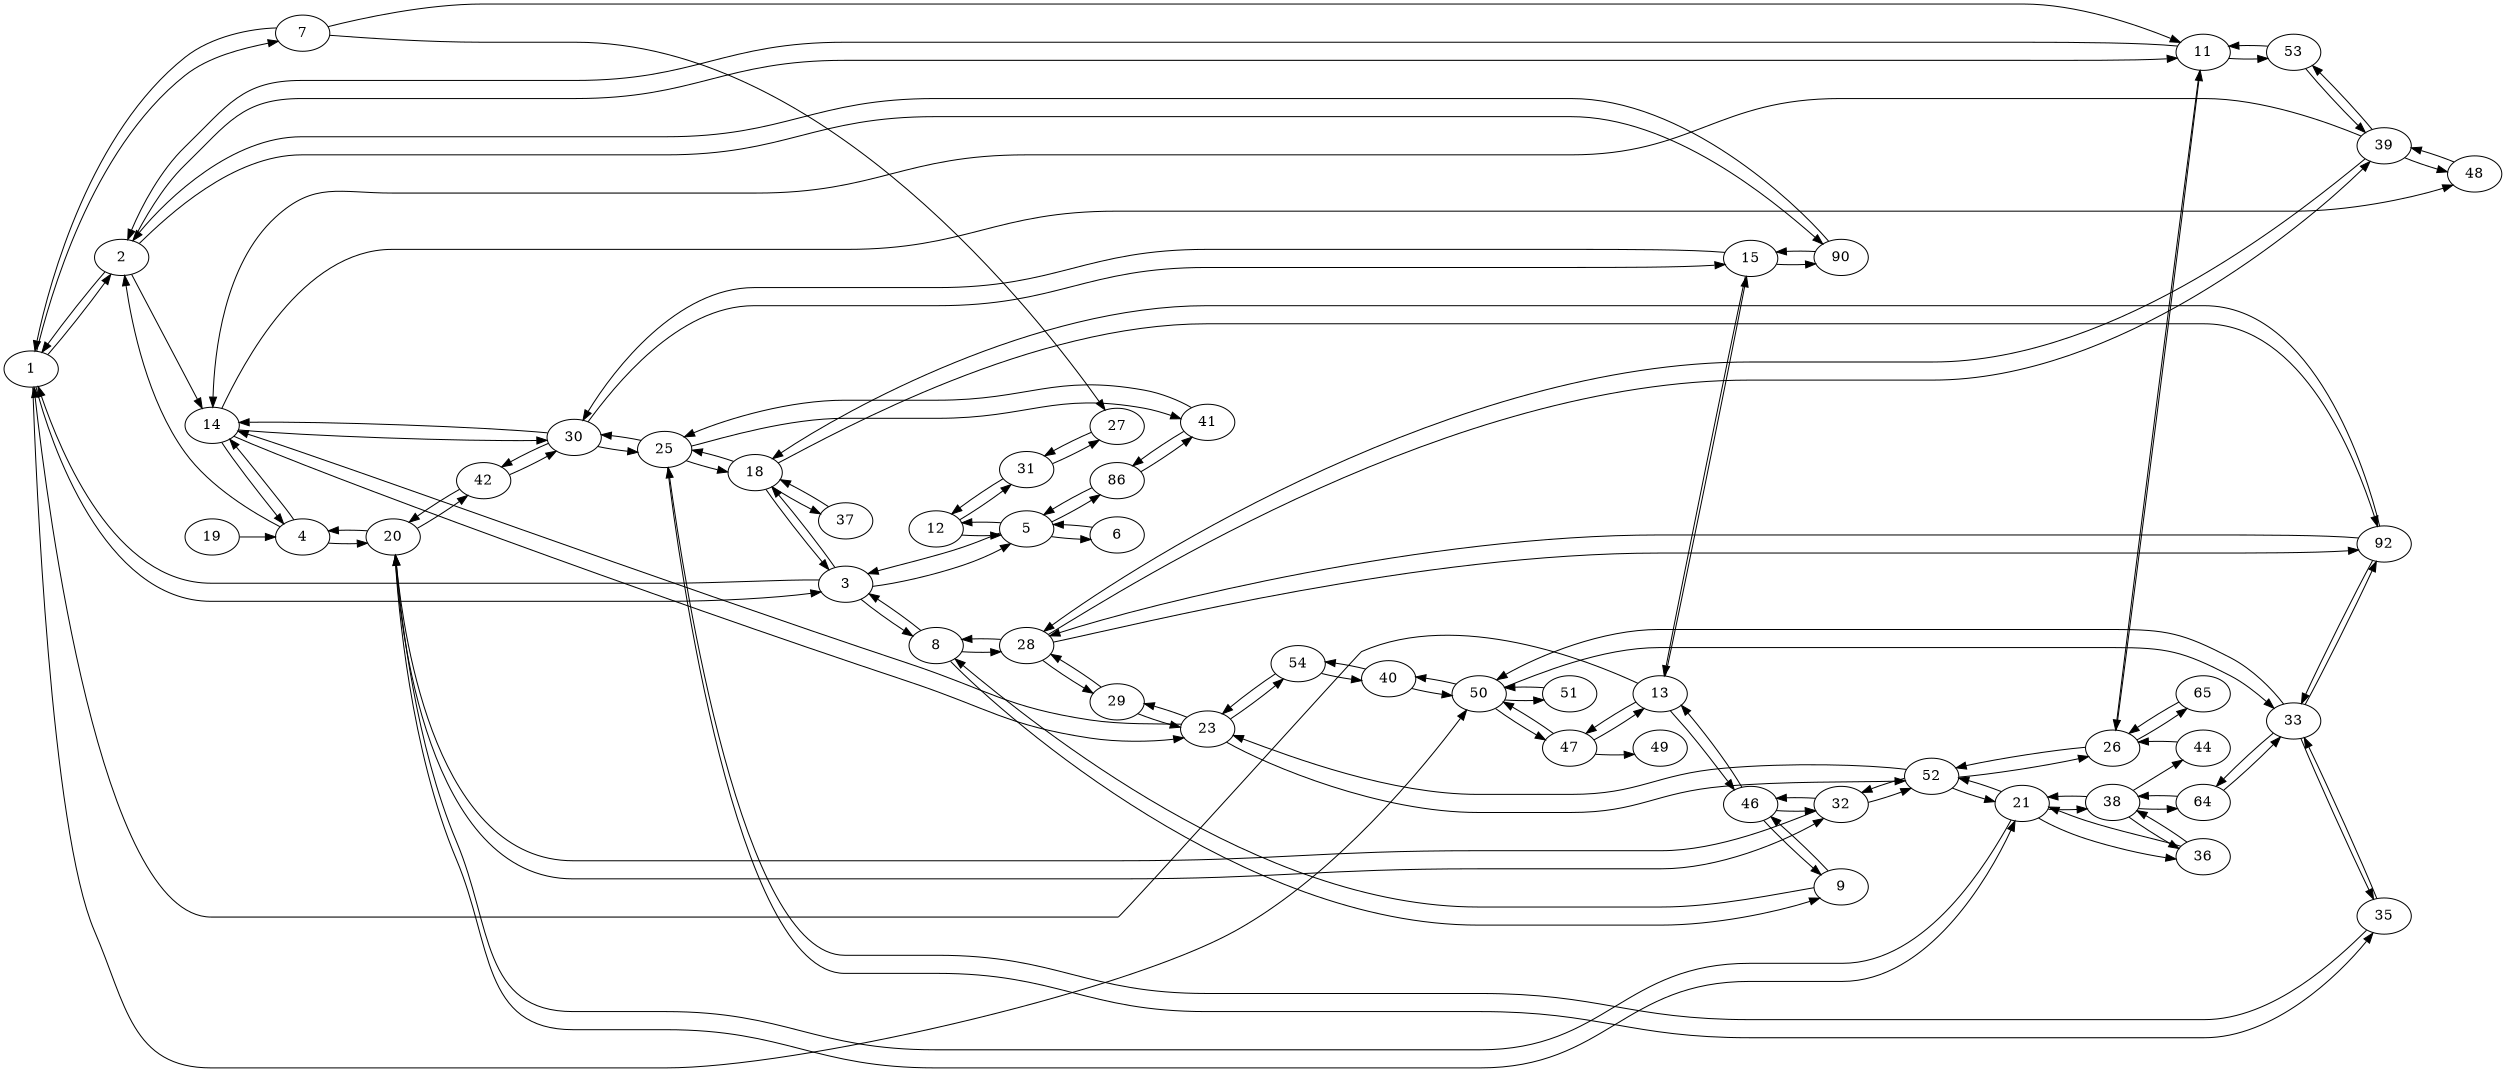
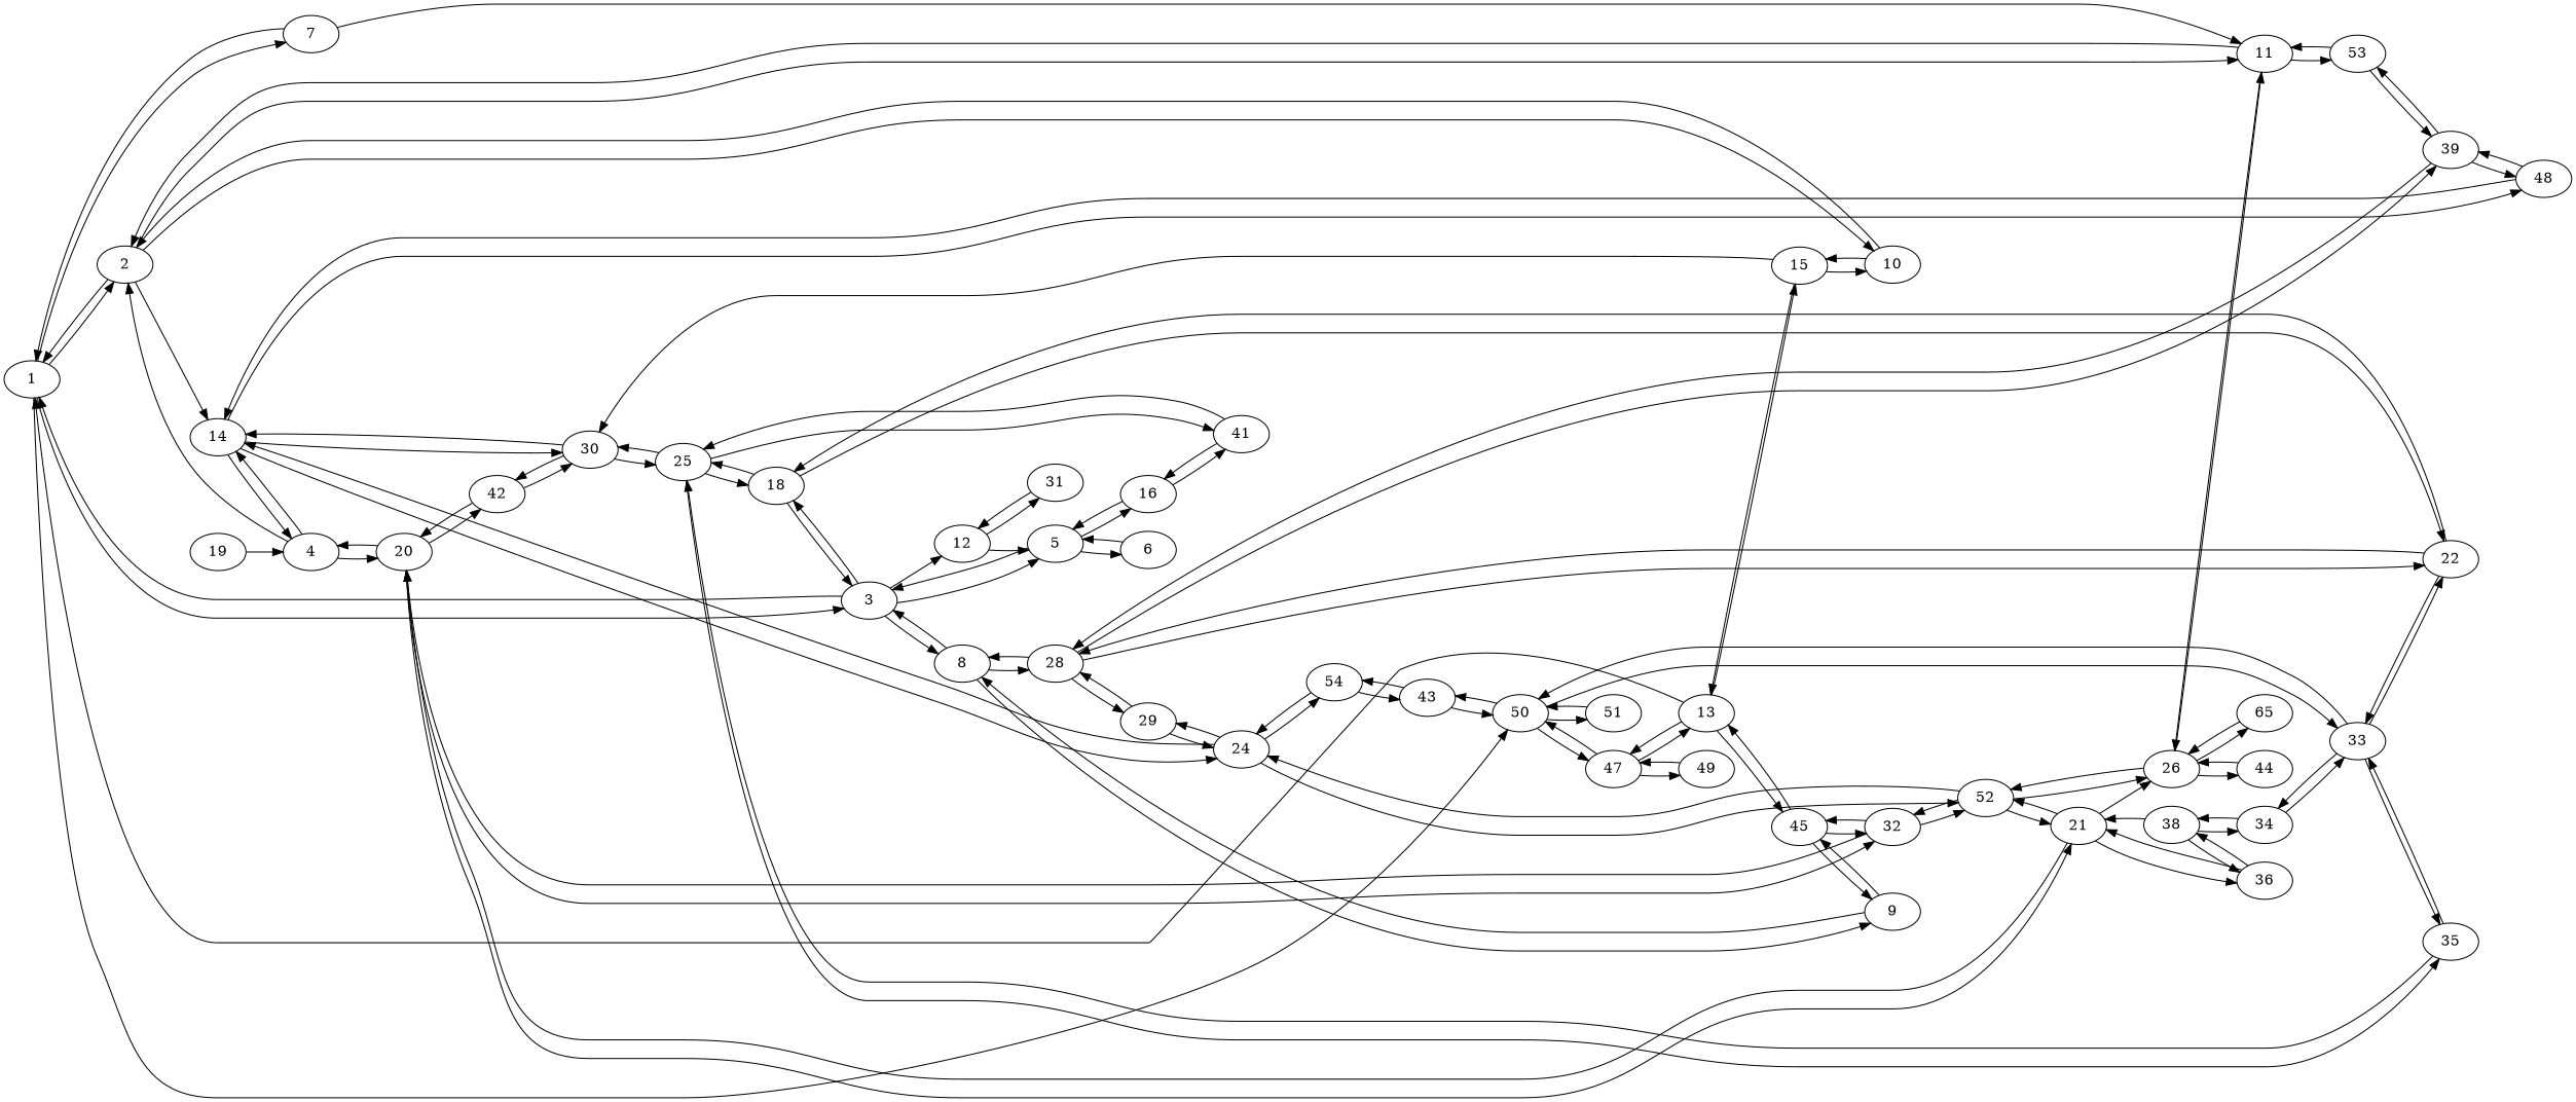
  digraph {
    rankdir=LR
    1
    2
    3
    7
    50
    11
-   10 [label=90]
+   10
    14
    5
    8
    18
-   27
    13
-   46
+   46 [label=45]
    15
    47
    26
    53
    4
    20
    6
    12
-   16 [label=86]
+   16
    9
    28
-   22 [label=92]
+   22
    25
-   37
    31
    32
    30
    49
    52
    44
    n35 [label=65]
    39
-   23
+   23 [label=24]
    48
    19
    21
    42
    41
    29
    33
    35
    n46 [label=54]
    36
    38
-   43 [label=40]
+   43
    51
-   34 [label=64]
+   34
    1 -> 2
    1 -> 3
    1 -> 7
    1 -> 50
    2 -> 1
    2 -> 11
    2 -> 10
    2 -> 14
    3 -> 1
    3 -> 5
    3 -> 8
    3 -> 18
    7 -> 1
    7 -> 11
-   7 -> 27
    50 -> 47
    50 -> 33
    50 -> 43
    50 -> 51
    11 -> 2
    11 -> 26
    11 -> 53
    10 -> 2
    10 -> 15
    14 -> 4
    14 -> 30
    14 -> 23
    14 -> 48
    5 -> 3
    5 -> 6
-   5 -> 12
+   3 -> 12
    5 -> 16
    8 -> 3
    8 -> 9
    8 -> 28
    18 -> 3
    18 -> 22
    18 -> 25
-   18 -> 37
-   27 -> 31
    13 -> 1
    13 -> 46
    13 -> 15
    13 -> 47
    46 -> 13
    46 -> 9
    46 -> 32
    15 -> 10
    15 -> 13
    15 -> 30
    47 -> 50
    47 -> 13
    47 -> 49
    26 -> 11
    26 -> 52
-   38 -> 44
+   26 -> 44
    26 -> n35
    53 -> 11
    53 -> 39
    4 -> 2
    4 -> 14
    4 -> 20
    20 -> 4
    20 -> 32
    20 -> 21
    20 -> 42
    6 -> 5
    12 -> 5
    12 -> 31
    16 -> 5
    16 -> 41
    9 -> 8
    9 -> 46
    28 -> 8
    28 -> 22
    28 -> 39
    28 -> 29
    22 -> 18
    22 -> 28
    22 -> 33
    25 -> 18
    25 -> 30
    25 -> 41
    25 -> 35
-   37 -> 18
-   31 -> 27
    31 -> 12
    32 -> 46
    32 -> 20
    32 -> 52
    30 -> 14
-   30 -> 15
    30 -> 25
    30 -> 42
+   49 -> 47
    52 -> 26
    52 -> 32
    52 -> 23
    52 -> 21
    44 -> 26
    n35 -> 26
    39 -> 53
    39 -> 28
    39 -> 48
    23 -> 14
    23 -> 52
    23 -> 29
    23 -> n46
-   39 -> 14
+   48 -> 14
    48 -> 39
    19 -> 4
    21 -> 20
    21 -> 52
    21 -> 36
-   21 -> 38
+   21 -> 26
    42 -> 20
    42 -> 30
    41 -> 16
    41 -> 25
    29 -> 28
    29 -> 23
    33 -> 50
    33 -> 22
    33 -> 35
    33 -> 34
    35 -> 25
    35 -> 33
    n46 -> 23
    n46 -> 43
    36 -> 21
    36 -> 38
    38 -> 21
    38 -> 36
    38 -> 34
    43 -> 50
    43 -> n46
    51 -> 50
    34 -> 33
    34 -> 38
  }
